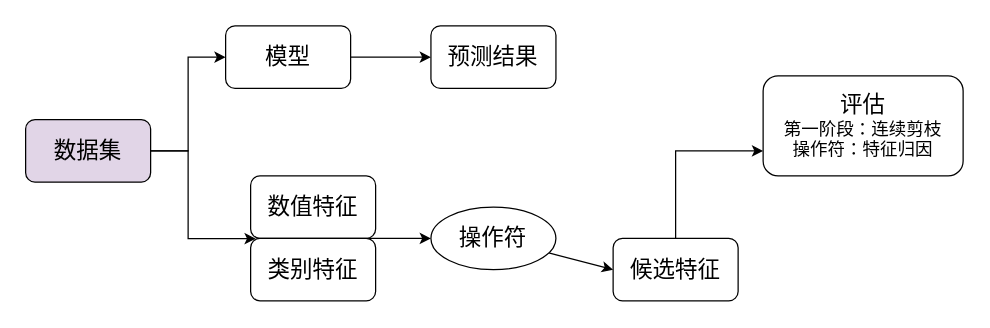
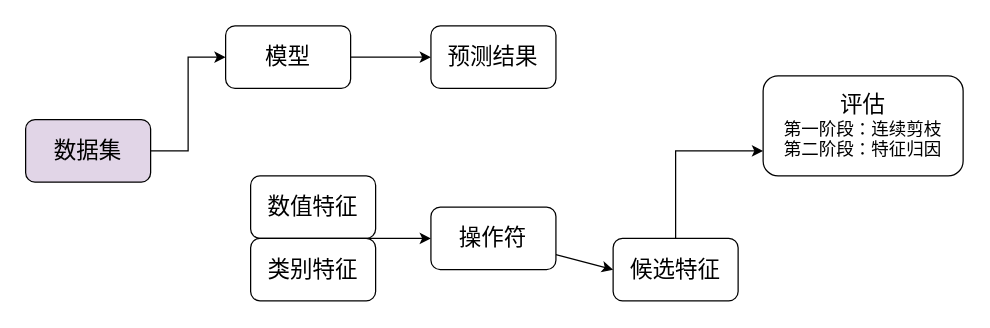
  <mxCell id="0" />
  <mxCell id="1" parent="0" />
  <mxCell id="2" style="edgeStyle=orthogonalEdgeStyle;rounded=0;orthogonalLoop=1;jettySize=auto;html=1;entryX=0;entryY=0.5;entryDx=0;entryDy=0;" parent="1" source="4" target="14" edge="1"><mxGeometry relative="1" as="geometry" /></mxCell>
- <mxCell id="3" style="edgeStyle=orthogonalEdgeStyle;rounded=0;orthogonalLoop=1;jettySize=auto;html=1;entryX=0.041;entryY=0.004;entryDx=0;entryDy=0;entryPerimeter=0;" parent="1" source="4" target="7" edge="1"><mxGeometry relative="1" as="geometry"><Array as="points"><mxPoint x="150" y="120" /><mxPoint x="150" y="190" /></Array></mxGeometry></mxCell>
  <mxCell id="4" value="&lt;font style=&quot;font-size: 18px;&quot;&gt;数据集&lt;/font&gt;" style="rounded=1;whiteSpace=wrap;html=1;fillColor=#e1d5e7;" parent="1" vertex="1"><mxGeometry y="95" width="100" height="50" as="geometry" x="20" /></mxCell>
  <mxCell id="5" style="rounded=0;orthogonalLoop=1;jettySize=auto;html=1;exitX=1;exitY=1;exitDx=0;exitDy=0;entryX=0;entryY=0.5;entryDx=0;entryDy=0;" parent="1" target="9" edge="1"><mxGeometry relative="1" as="geometry"><mxPoint x="320" y="190" as="targetPoint" /><mxPoint x="290" y="190" as="sourcePoint" /><Array as="points"><mxPoint x="300" y="190" /></Array></mxGeometry></mxCell>
  <mxCell id="6" value="&lt;font style=&quot;font-size: 18px;&quot;&gt;数值特征&lt;/font&gt;" style="rounded=1;whiteSpace=wrap;html=1;" parent="1" vertex="1"><mxGeometry x="200" y="140" width="100" height="50" as="geometry" /></mxCell>
  <mxCell id="7" value="&lt;font style=&quot;font-size: 18px;&quot;&gt;类别特征&lt;/font&gt;" style="rounded=1;whiteSpace=wrap;html=1;" parent="1" vertex="1"><mxGeometry x="200" y="190" width="100" height="50" as="geometry" /></mxCell>
  <mxCell id="8" style="rounded=0;orthogonalLoop=1;jettySize=auto;html=1;entryX=0;entryY=0.5;entryDx=0;entryDy=0;" parent="1" source="9" target="11" edge="1"><mxGeometry relative="1" as="geometry" /></mxCell>
- <mxCell id="9" value="&lt;font style=&quot;font-size: 18px;&quot;&gt;操作符&lt;/font&gt;" style="ellipse;whiteSpace=wrap;html=1;" parent="1" vertex="1"><mxGeometry x="344.24" y="165" width="100" height="50" as="geometry" /></mxCell>
+ <mxCell id="9" value="&lt;font style=&quot;font-size: 18px;&quot;&gt;操作符&lt;/font&gt;" style="rounded=1;whiteSpace=wrap;html=1;" parent="1" vertex="1"><mxGeometry x="344.24" y="165" width="100" height="50" as="geometry" /></mxCell>
  <mxCell id="10" style="edgeStyle=orthogonalEdgeStyle;rounded=0;orthogonalLoop=1;jettySize=auto;html=1;entryX=0;entryY=0.75;entryDx=0;entryDy=0;exitX=0.5;exitY=0;exitDx=0;exitDy=0;" edge="1" parent="1" source="11" target="12"><mxGeometry relative="1" as="geometry" /></mxCell>
  <mxCell id="11" value="&lt;font style=&quot;font-size: 18px;&quot;&gt;候选特征&lt;/font&gt;" style="rounded=1;whiteSpace=wrap;html=1;" parent="1" vertex="1"><mxGeometry x="490" y="190" width="100" height="50" as="geometry" /></mxCell>
- <mxCell id="12" value="&lt;font style=&quot;font-size: 18px;&quot;&gt;评估&lt;/font&gt;&lt;div&gt;&lt;font style=&quot;font-size: 14px;&quot;&gt;第一阶段：连续剪枝&lt;/font&gt;&lt;/div&gt;&lt;div&gt;&lt;font style=&quot;font-size: 14px;&quot;&gt;操作符：特征归因&lt;/font&gt;&lt;/div&gt;" style="rounded=1;whiteSpace=wrap;html=1;" parent="1" vertex="1"><mxGeometry x="610" y="60" width="160" height="80" as="geometry" /></mxCell>
+ <mxCell id="12" value="&lt;font style=&quot;font-size: 18px;&quot;&gt;评估&lt;/font&gt;&lt;div&gt;&lt;font style=&quot;font-size: 14px;&quot;&gt;第一阶段：连续剪枝&lt;/font&gt;&lt;/div&gt;&lt;div&gt;&lt;font style=&quot;font-size: 14px;&quot;&gt;第二阶段：特征归因&lt;/font&gt;&lt;/div&gt;" style="rounded=1;whiteSpace=wrap;html=1;" parent="1" vertex="1"><mxGeometry x="610" y="60" width="160" height="80" as="geometry" /></mxCell>
  <mxCell id="13" style="rounded=0;orthogonalLoop=1;jettySize=auto;html=1;entryX=0;entryY=0.5;entryDx=0;entryDy=0;" parent="1" source="14" target="15" edge="1"><mxGeometry relative="1" as="geometry" /></mxCell>
  <mxCell id="14" value="&lt;font style=&quot;font-size: 18px;&quot;&gt;模型&lt;/font&gt;" style="rounded=1;whiteSpace=wrap;html=1;" parent="1" vertex="1"><mxGeometry x="180" y="20" width="100" height="50" as="geometry" /></mxCell>
  <mxCell id="15" value="&lt;font style=&quot;font-size: 18px;&quot;&gt;预测结果&lt;/font&gt;" style="rounded=1;whiteSpace=wrap;html=1;" parent="1" vertex="1"><mxGeometry x="344.25" y="20" width="100" height="50" as="geometry" /></mxCell>
